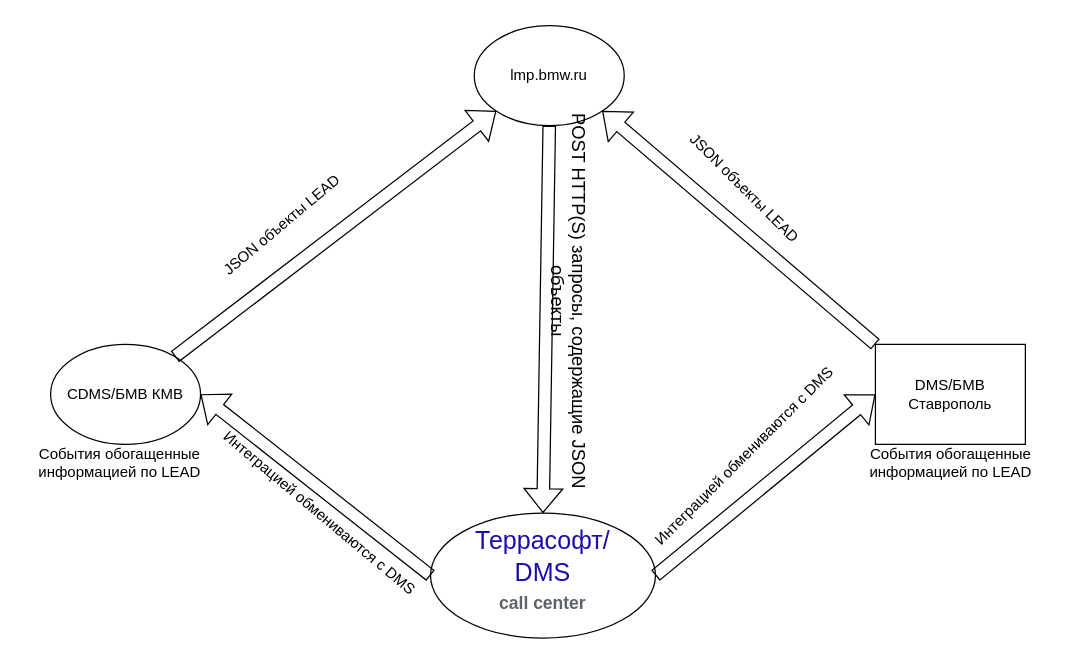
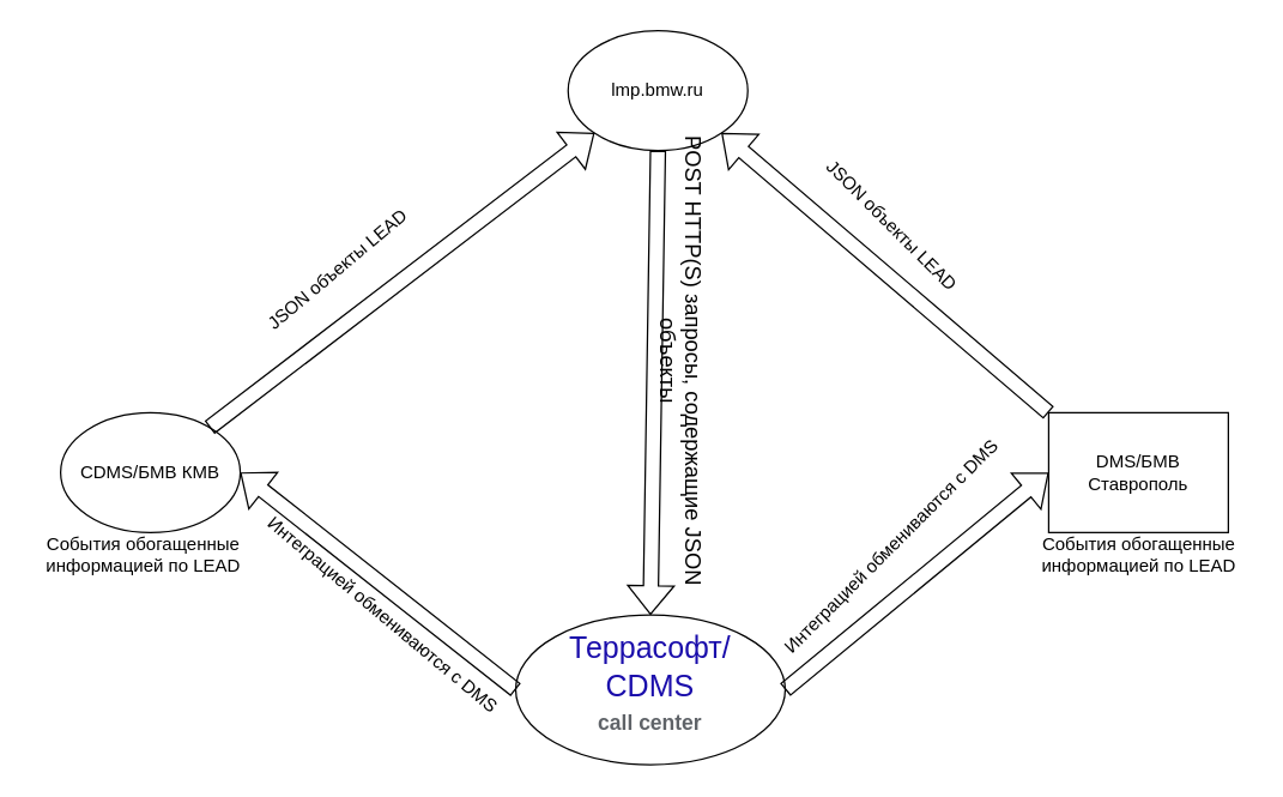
  <mxCell id="0" />
  <mxCell id="1" parent="0" />
- <mxCell id="2" value="&lt;a class=&quot;Krnil&quot; href=&quot;https://www.terrasoft.ru/page/crm-products&quot; style=&quot;color: rgb(26 , 13 , 171) ; outline: 0px ; font-family: &amp;#34;arial&amp;#34; , sans-serif ; font-size: 14px ; background-color: rgb(255 , 255 , 255)&quot;&gt;&lt;div class=&quot;cfxYMc JfZTW c4Djg MUxGbd v0nnCb&quot; style=&quot;display: inline-block ; padding-top: 4px ; margin-bottom: 3px ; font-size: 20px ; line-height: 26px&quot;&gt;&lt;font style=&quot;vertical-align: inherit&quot;&gt;&lt;font style=&quot;vertical-align: inherit&quot;&gt;&lt;font style=&quot;vertical-align: inherit&quot;&gt;&lt;font style=&quot;vertical-align: inherit&quot;&gt;&lt;font style=&quot;vertical-align: inherit&quot;&gt;&lt;font style=&quot;vertical-align: inherit&quot;&gt;Террасофт/&lt;br&gt;DMS&lt;/font&gt;&lt;/font&gt;&lt;/font&gt;&lt;/font&gt;&lt;/font&gt;&lt;/font&gt;&lt;/div&gt;&lt;/a&gt;&lt;br&gt;&lt;font style=&quot;vertical-align: inherit&quot;&gt;&lt;font style=&quot;vertical-align: inherit&quot;&gt;&lt;span style=&quot;font-weight: bold ; color: rgb(95 , 99 , 104) ; font-family: &amp;#34;arial&amp;#34; , sans-serif ; font-size: 14px ; text-align: left ; background-color: rgb(255 , 255 , 255)&quot;&gt;call center&lt;/span&gt;&lt;br&gt;&lt;br&gt;&lt;/font&gt;&lt;/font&gt;" style="ellipse;whiteSpace=wrap;html=1;" vertex="1" parent="1"><mxGeometry x="344" y="410" width="180" height="100" as="geometry" /></mxCell>
+ <mxCell id="2" value="&lt;a class=&quot;Krnil&quot; href=&quot;https://www.terrasoft.ru/page/crm-products&quot; style=&quot;color: rgb(26 , 13 , 171) ; outline: 0px ; font-family: &amp;#34;arial&amp;#34; , sans-serif ; font-size: 14px ; background-color: rgb(255 , 255 , 255)&quot;&gt;&lt;div class=&quot;cfxYMc JfZTW c4Djg MUxGbd v0nnCb&quot; style=&quot;display: inline-block ; padding-top: 4px ; margin-bottom: 3px ; font-size: 20px ; line-height: 26px&quot;&gt;&lt;font style=&quot;vertical-align: inherit&quot;&gt;&lt;font style=&quot;vertical-align: inherit&quot;&gt;&lt;font style=&quot;vertical-align: inherit&quot;&gt;&lt;font style=&quot;vertical-align: inherit&quot;&gt;&lt;font style=&quot;vertical-align: inherit&quot;&gt;&lt;font style=&quot;vertical-align: inherit&quot;&gt;Террасофт/&lt;br&gt;CDMS&lt;/font&gt;&lt;/font&gt;&lt;/font&gt;&lt;/font&gt;&lt;/font&gt;&lt;/font&gt;&lt;/div&gt;&lt;/a&gt;&lt;br&gt;&lt;font style=&quot;vertical-align: inherit&quot;&gt;&lt;font style=&quot;vertical-align: inherit&quot;&gt;&lt;span style=&quot;font-weight: bold ; color: rgb(95 , 99 , 104) ; font-family: &amp;#34;arial&amp;#34; , sans-serif ; font-size: 14px ; text-align: left ; background-color: rgb(255 , 255 , 255)&quot;&gt;call center&lt;/span&gt;&lt;br&gt;&lt;br&gt;&lt;/font&gt;&lt;/font&gt;" style="ellipse;whiteSpace=wrap;html=1;" vertex="1" parent="1"><mxGeometry x="344" y="410" width="180" height="100" as="geometry" /></mxCell>
  <mxCell id="3" value="&lt;font style=&quot;vertical-align: inherit&quot;&gt;&lt;font style=&quot;vertical-align: inherit&quot;&gt;lmp.bmw.ru&lt;/font&gt;&lt;/font&gt;" style="ellipse;whiteSpace=wrap;html=1;" vertex="1" parent="1"><mxGeometry x="379" y="20" width="120" height="80" as="geometry" /></mxCell>
  <mxCell id="4" value="&lt;font style=&quot;vertical-align: inherit&quot;&gt;&lt;font style=&quot;vertical-align: inherit&quot;&gt;CDMS/БМВ КМВ&lt;/font&gt;&lt;/font&gt;" style="ellipse;whiteSpace=wrap;html=1;" vertex="1" parent="1"><mxGeometry x="40" y="275" width="120" height="80" as="geometry" /></mxCell>
  <mxCell id="5" value="&lt;font style=&quot;vertical-align: inherit&quot;&gt;&lt;font style=&quot;vertical-align: inherit&quot;&gt;DMS/БМВ Ставрополь&lt;/font&gt;&lt;/font&gt;" style="whiteSpace=wrap;html=1;rounded=0;" vertex="1" parent="1"><mxGeometry x="700" y="275" width="120" height="80" as="geometry" /></mxCell>
  <mxCell id="6" value="" style="endArrow=classic;html=1;rounded=0;exitX=0.5;exitY=1;exitDx=0;exitDy=0;entryX=0.5;entryY=0;entryDx=0;entryDy=0;shape=flexArrow;" edge="1" parent="1" source="3" target="2"><mxGeometry width="50" height="50" relative="1" as="geometry"><mxPoint x="410" y="330" as="sourcePoint" /><mxPoint x="460" y="280" as="targetPoint" /></mxGeometry></mxCell>
  <mxCell id="7" value="" style="shape=flexArrow;endArrow=classic;html=1;rounded=0;exitX=1;exitY=0.5;exitDx=0;exitDy=0;entryX=0;entryY=0.5;entryDx=0;entryDy=0;" edge="1" parent="1" source="2" target="5"><mxGeometry width="50" height="50" relative="1" as="geometry"><mxPoint x="410" y="330" as="sourcePoint" /><mxPoint x="460" y="280" as="targetPoint" /></mxGeometry></mxCell>
  <mxCell id="8" value="" style="shape=flexArrow;endArrow=classic;html=1;rounded=0;exitX=0;exitY=0.5;exitDx=0;exitDy=0;entryX=1;entryY=0.5;entryDx=0;entryDy=0;" edge="1" parent="1" source="2" target="4"><mxGeometry width="50" height="50" relative="1" as="geometry"><mxPoint x="410" y="320" as="sourcePoint" /><mxPoint x="460" y="270" as="targetPoint" /></mxGeometry></mxCell>
  <mxCell id="9" value="" style="shape=flexArrow;endArrow=classic;html=1;rounded=0;entryX=0;entryY=1;entryDx=0;entryDy=0;" edge="1" parent="1" source="4" target="3"><mxGeometry width="50" height="50" relative="1" as="geometry"><mxPoint x="410" y="320" as="sourcePoint" /><mxPoint x="460" y="270" as="targetPoint" /></mxGeometry></mxCell>
  <mxCell id="10" value="" style="shape=flexArrow;endArrow=classic;html=1;rounded=0;exitX=0;exitY=0;exitDx=0;exitDy=0;entryX=1;entryY=1;entryDx=0;entryDy=0;" edge="1" parent="1" source="5" target="3"><mxGeometry width="50" height="50" relative="1" as="geometry"><mxPoint x="410" y="320" as="sourcePoint" /><mxPoint x="460" y="270" as="targetPoint" /></mxGeometry></mxCell>
  <mxCell id="11" value="&lt;span lang=&quot;EN-US&quot; style=&quot;font-size: 11.0pt ; line-height: 115% ; font-family: &amp;#34;calibri&amp;#34; , sans-serif&quot;&gt;POST&lt;/span&gt;&lt;span lang=&quot;EN-US&quot; style=&quot;font-size: 11.0pt ; line-height: 115% ; font-family: &amp;#34;calibri&amp;#34; , sans-serif&quot;&gt; &lt;/span&gt;&lt;span lang=&quot;EN-US&quot; style=&quot;font-size: 11.0pt ; line-height: 115% ; font-family: &amp;#34;calibri&amp;#34; , sans-serif&quot;&gt;HTTP&lt;/span&gt;&lt;span style=&quot;font-size: 11.0pt ; line-height: 115% ; font-family: &amp;#34;calibri&amp;#34; , sans-serif&quot;&gt;(&lt;/span&gt;&lt;span lang=&quot;EN-US&quot; style=&quot;font-size: 11.0pt ; line-height: 115% ; font-family: &amp;#34;calibri&amp;#34; , sans-serif&quot;&gt;S&lt;/span&gt;&lt;span style=&quot;font-size: 11.0pt ; line-height: 115% ; font-family: &amp;#34;calibri&amp;#34; , sans-serif&quot;&gt;) запросы, содержащие &lt;/span&gt;&lt;span lang=&quot;EN-US&quot; style=&quot;font-size: 11.0pt ; line-height: 115% ; font-family: &amp;#34;calibri&amp;#34; , sans-serif&quot;&gt;JSON&lt;/span&gt;&lt;span style=&quot;font-size: 11.0pt ; line-height: 115% ; font-family: &amp;#34;calibri&amp;#34; , sans-serif&quot;&gt;&lt;br/&gt;объекты&lt;/span&gt;" style="text;html=1;align=center;verticalAlign=middle;resizable=0;points=[];autosize=1;strokeColor=none;fillColor=none;rotation=90;" vertex="1" parent="1"><mxGeometry x="320" y="220" width="270" height="40" as="geometry" /></mxCell>
  <mxCell id="12" value="Интеграцией обмениваются с DMS" style="text;html=1;align=center;verticalAlign=middle;resizable=0;points=[];autosize=1;strokeColor=none;fillColor=none;rotation=40;" vertex="1" parent="1"><mxGeometry x="150" y="400" width="210" height="20" as="geometry" /></mxCell>
  <mxCell id="13" value="Интеграцией обмениваются с DMS" style="text;html=1;align=center;verticalAlign=middle;resizable=0;points=[];autosize=1;strokeColor=none;fillColor=none;rotation=-45;" vertex="1" parent="1"><mxGeometry x="490" y="355" width="210" height="20" as="geometry" /></mxCell>
  <mxCell id="14" value="JSON объекты LEAD" style="text;html=1;align=center;verticalAlign=middle;resizable=0;points=[];autosize=1;strokeColor=none;fillColor=none;rotation=-40;" vertex="1" parent="1"><mxGeometry x="160" y="170" width="130" height="20" as="geometry" /></mxCell>
  <mxCell id="15" value="JSON объекты LEAD" style="text;html=1;align=center;verticalAlign=middle;resizable=0;points=[];autosize=1;strokeColor=none;fillColor=none;rotation=45;" vertex="1" parent="1"><mxGeometry x="530" y="140" width="130" height="20" as="geometry" /></mxCell>
  <mxCell id="16" value="События обогащенные &lt;br&gt;информацией по LEAD" style="text;html=1;align=center;verticalAlign=middle;resizable=0;points=[];autosize=1;strokeColor=none;fillColor=none;" vertex="1" parent="1"><mxGeometry y="355" width="150" height="30" as="geometry" x="20" /></mxCell>
  <mxCell id="17" value="События обогащенные &lt;br&gt;информацией по LEAD" style="text;html=1;align=center;verticalAlign=middle;resizable=0;points=[];autosize=1;strokeColor=none;fillColor=none;" vertex="1" parent="1"><mxGeometry x="685" y="355" width="150" height="30" as="geometry" /></mxCell>
